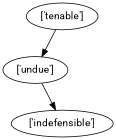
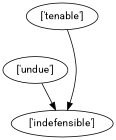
  strict digraph {
    fontname=Roboto
    node [fontname=Roboto]
    edge [fontname=Roboto]
    "['tenable']"
    "['undue']"
    "['indefensible']"
-   "['tenable']" -> "['undue']"
+   "['tenable']" -> "['indefensible']"
    "['undue']" -> "['indefensible']"
  }
